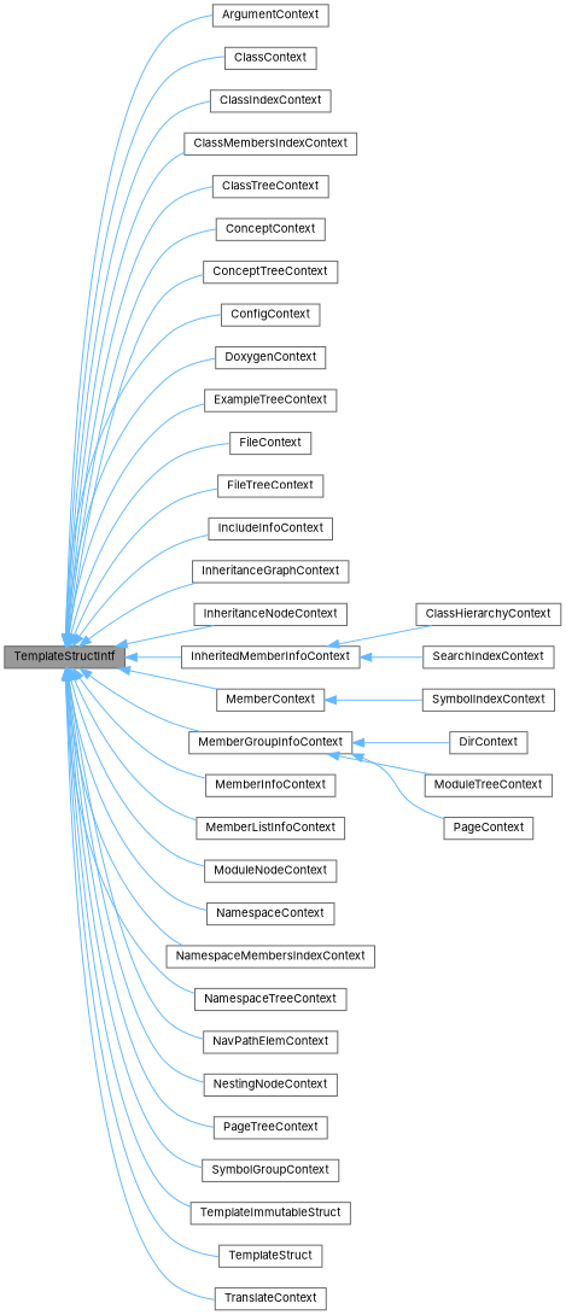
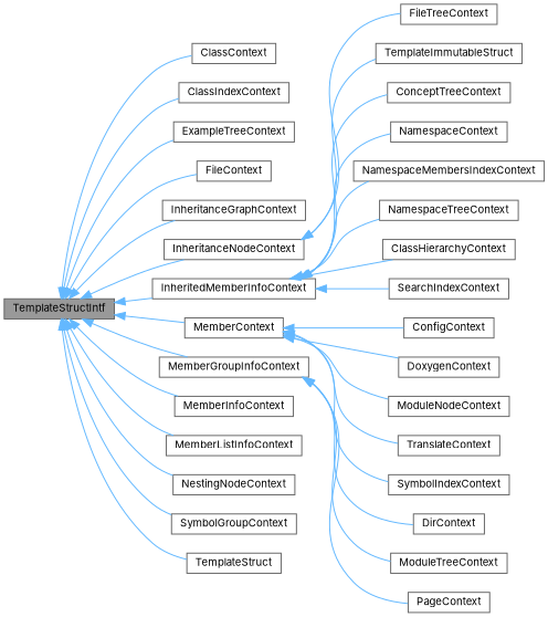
  digraph {
    fontname=Inter
    rankdir=LR
    node [color=gray40 fillcolor=white fontname=Inter fontsize=10 shape=box style=filled]
    edge [color=steelblue1 dir=back fontname=Inter fontsize=10 labelfontname=Helvetica labelfontsize=10 style=solid]
    n1 [fillcolor=grey60 fontcolor=black height=0.2 label=TemplateStructIntf width=0.4]
-   n2 [height=0.2 label=ArgumentContext width=0.4]
    n3 [height=0.2 label=ClassContext width=0.4]
    n4 [height=0.2 label=ClassIndexContext width=0.4]
-   n5 [height=0.2 label=ClassMembersIndexContext width=0.4]
-   n6 [height=0.2 label=ClassTreeContext width=0.4]
-   n7 [height=0.2 label=ConceptContext width=0.4]
    n8 [height=0.2 label=ConceptTreeContext width=0.4]
    n9 [height=0.2 label=ConfigContext width=0.4]
    n10 [height=0.2 label=DoxygenContext width=0.4]
    n11 [height=0.2 label=ExampleTreeContext width=0.4]
    n12 [height=0.2 label=FileContext width=0.4]
    n13 [height=0.2 label=FileTreeContext width=0.4]
-   n14 [height=0.2 label=IncludeInfoContext width=0.4]
    n15 [height=0.2 label=InheritanceGraphContext width=0.4]
    n16 [height=0.2 label=InheritanceNodeContext width=0.4]
    n17 [height=0.2 label=InheritedMemberInfoContext width=0.4]
    n18 [height=0.2 label=MemberContext width=0.4]
    n19 [height=0.2 label=MemberGroupInfoContext width=0.4]
    n20 [height=0.2 label=MemberInfoContext width=0.4]
    n21 [height=0.2 label=MemberListInfoContext width=0.4]
    n22 [height=0.2 label=ModuleNodeContext width=0.4]
    n23 [height=0.2 label=NamespaceContext width=0.4]
    n24 [height=0.2 label=NamespaceMembersIndexContext width=0.4]
    n25 [height=0.2 label=NamespaceTreeContext width=0.4]
-   n26 [height=0.2 label=NavPathElemContext width=0.4]
    n27 [height=0.2 label=NestingNodeContext width=0.4]
-   n28 [height=0.2 label=PageTreeContext width=0.4]
    n29 [height=0.2 label=SymbolGroupContext width=0.4]
    n30 [height=0.2 label=TemplateImmutableStruct width=0.4]
    n31 [height=0.2 label=TemplateStruct width=0.4]
    n32 [height=0.2 label=TranslateContext width=0.4]
    n33 [height=0.2 label=ClassHierarchyContext width=0.4]
    n34 [height=0.2 label=DirContext width=0.4]
    n35 [height=0.2 label=SearchIndexContext width=0.4]
    n36 [height=0.2 label=SymbolIndexContext width=0.4]
    n37 [height=0.2 label=ModuleTreeContext width=0.4]
    n38 [height=0.2 label=PageContext width=0.4]
-   n1 -> n2
    n1 -> n3
    n1 -> n4
-   n1 -> n5
-   n1 -> n6
-   n1 -> n7
-   n1 -> n8
-   n1 -> n9
-   n1 -> n10
+   n17 -> n8
+   n18 -> n9
+   n18 -> n10
    n1 -> n11
    n1 -> n12
-   n1 -> n13
-   n1 -> n14
+   n16 -> n13
    n1 -> n15
    n1 -> n16
    n1 -> n17
    n1 -> n18
    n1 -> n19
    n1 -> n20
    n1 -> n21
-   n1 -> n22
-   n1 -> n23
-   n1 -> n24
-   n1 -> n25
-   n1 -> n26
+   n18 -> n22
+   n17 -> n23
+   n17 -> n24
+   n17 -> n25
    n1 -> n27
-   n1 -> n28
    n1 -> n29
-   n1 -> n30
+   n16 -> n30
    n1 -> n31
-   n1 -> n32
+   n18 -> n32
    n17 -> n33
    n17 -> n35
    n18 -> n36
    n19 -> n34
    n19 -> n37
    n19 -> n38
  }
